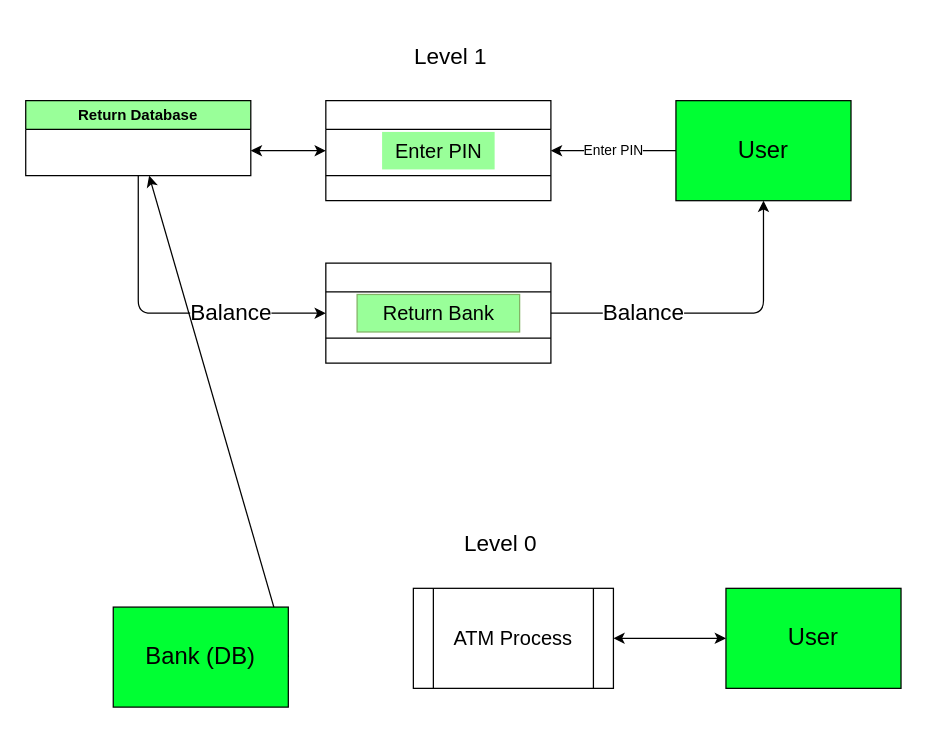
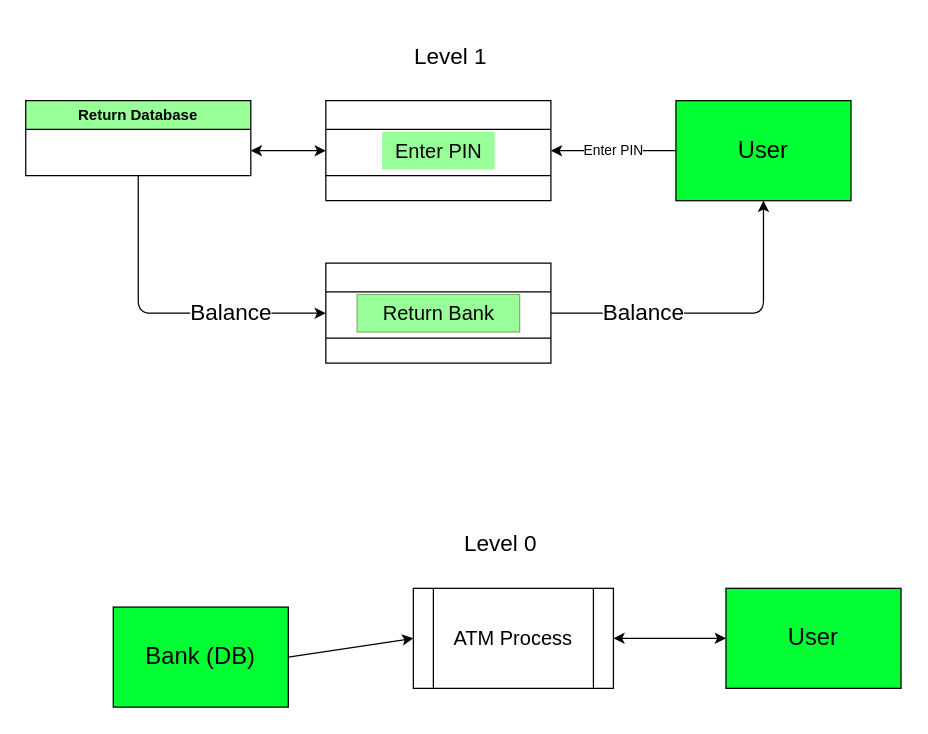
  <mxCell id="0" />
  <mxCell id="1" parent="0" />
  <mxCell id="2" value="&lt;font style=&quot;font-size: 18px;&quot;&gt;Balance&lt;/font&gt;" style="edgeStyle=elbowEdgeStyle;html=1;entryX=0;entryY=0.5;entryDx=0;entryDy=0;exitX=0.5;exitY=1;exitDx=0;exitDy=0;align=left;" edge="1" parent="1" source="3" target="10"><mxGeometry x="0.154" relative="1" as="geometry"><Array as="points"><mxPoint x="110" y="210" /></Array><mxPoint as="offset" /></mxGeometry></mxCell>
  <mxCell id="3" value="Return Database" style="swimlane;whiteSpace=wrap;html=1;fillColor=#99FF99;" vertex="1" parent="1"><mxGeometry x="20" y="80" width="180" height="60" as="geometry" /></mxCell>
  <mxCell id="4" value="" style="swimlane;whiteSpace=wrap;html=1;" vertex="1" parent="1"><mxGeometry x="260" y="80" width="180" height="80" as="geometry" /></mxCell>
  <mxCell id="5" value="&lt;font style=&quot;font-size: 16px;&quot;&gt;Enter PIN&lt;/font&gt;" style="text;html=1;align=center;verticalAlign=middle;resizable=0;points=[];autosize=1;strokeColor=none;fillColor=#99FF99;" vertex="1" parent="4"><mxGeometry x="45" y="25" width="90" height="30" as="geometry" /></mxCell>
  <mxCell id="6" value="" style="endArrow=none;html=1;entryX=1;entryY=0.75;entryDx=0;entryDy=0;exitX=0;exitY=0.75;exitDx=0;exitDy=0;" edge="1" parent="1" source="4" target="4"><mxGeometry width="50" height="50" relative="1" as="geometry"><mxPoint x="300" y="180" as="sourcePoint" /><mxPoint x="350" y="130" as="targetPoint" /></mxGeometry></mxCell>
  <mxCell id="7" value="" style="endArrow=classic;startArrow=classic;html=1;" edge="1" parent="1"><mxGeometry width="50" height="50" relative="1" as="geometry"><mxPoint x="200" y="120" as="sourcePoint" /><mxPoint x="260" y="120" as="targetPoint" /></mxGeometry></mxCell>
  <mxCell id="8" value="&lt;font style=&quot;font-size: 19px;&quot;&gt;User&lt;/font&gt;" style="rounded=0;whiteSpace=wrap;html=1;fillColor=#00FF33;" vertex="1" parent="1"><mxGeometry x="540" y="80" width="140" height="80" as="geometry" /></mxCell>
  <mxCell id="9" value="Enter PIN" style="endArrow=classic;html=1;entryX=1;entryY=0.5;entryDx=0;entryDy=0;" edge="1" parent="1" source="8" target="4"><mxGeometry width="50" height="50" relative="1" as="geometry"><mxPoint x="300" y="170" as="sourcePoint" /><mxPoint x="350" y="120" as="targetPoint" /></mxGeometry></mxCell>
  <mxCell id="10" value="" style="swimlane;whiteSpace=wrap;html=1;" vertex="1" parent="1"><mxGeometry x="260" y="210" width="180" height="80" as="geometry" /></mxCell>
  <mxCell id="11" value="&lt;font style=&quot;font-size: 16px;&quot;&gt;Return Bank&lt;/font&gt;" style="text;html=1;align=center;verticalAlign=middle;resizable=0;points=[];autosize=1;strokeColor=#82b366;fillColor=#99FF99;" vertex="1" parent="10"><mxGeometry x="25" y="25" width="130" height="30" as="geometry" /></mxCell>
  <mxCell id="12" value="" style="endArrow=none;html=1;entryX=1;entryY=0.75;entryDx=0;entryDy=0;exitX=0;exitY=0.75;exitDx=0;exitDy=0;" edge="1" parent="10"><mxGeometry width="50" height="50" relative="1" as="geometry"><mxPoint y="60" as="sourcePoint" /><mxPoint x="180" y="60" as="targetPoint" /></mxGeometry></mxCell>
  <mxCell id="13" value="&lt;font style=&quot;font-size: 18px;&quot;&gt;Balance&lt;/font&gt;" style="edgeStyle=elbowEdgeStyle;html=1;entryX=0.5;entryY=1;entryDx=0;entryDy=0;exitX=1;exitY=0.5;exitDx=0;exitDy=0;align=left;" edge="1" parent="1" source="10" target="8"><mxGeometry x="-0.692" relative="1" as="geometry"><mxPoint x="120" y="150" as="sourcePoint" /><mxPoint x="270" y="260" as="targetPoint" /><Array as="points"><mxPoint x="610" y="230" /></Array><mxPoint as="offset" /></mxGeometry></mxCell>
- <mxCell id="14" style="edgeStyle=none;html=1;exitX=1;exitY=0.5;exitDx=0;exitDy=0;" edge="1" parent="1" source="15" target="3"><mxGeometry relative="1" as="geometry" /></mxCell>
+ <mxCell id="14" style="edgeStyle=none;html=1;exitX=1;exitY=0.5;exitDx=0;exitDy=0;entryX=0;entryY=0.5;entryDx=0;entryDy=0;" edge="1" parent="1" source="15" target="16"><mxGeometry relative="1" as="geometry" /></mxCell>
  <mxCell id="15" value="&lt;font style=&quot;font-size: 19px;&quot;&gt;Bank (DB)&lt;/font&gt;" style="rounded=0;whiteSpace=wrap;html=1;fillColor=#00FF33;" vertex="1" parent="1"><mxGeometry x="90" y="485" width="140" height="80" as="geometry" /></mxCell>
  <mxCell id="16" value="&lt;font style=&quot;font-size: 16px;&quot;&gt;ATM Process&lt;/font&gt;" style="shape=process;whiteSpace=wrap;html=1;backgroundOutline=1;fillColor=#FFFFFF;" vertex="1" parent="1"><mxGeometry x="330" y="470" width="160" height="80" as="geometry" /></mxCell>
  <mxCell id="17" value="&lt;font style=&quot;font-size: 19px;&quot;&gt;User&lt;/font&gt;" style="rounded=0;whiteSpace=wrap;html=1;fillColor=#00FF33;" vertex="1" parent="1"><mxGeometry x="580" y="470" width="140" height="80" as="geometry" /></mxCell>
  <mxCell id="18" value="" style="endArrow=classic;startArrow=classic;html=1;exitX=1;exitY=0.5;exitDx=0;exitDy=0;entryX=0;entryY=0.5;entryDx=0;entryDy=0;" edge="1" parent="1" source="16" target="17"><mxGeometry width="50" height="50" relative="1" as="geometry"><mxPoint x="510" y="370" as="sourcePoint" /><mxPoint x="560" y="320" as="targetPoint" /></mxGeometry></mxCell>
  <mxCell id="19" value="&lt;font style=&quot;font-size: 18px;&quot;&gt;Level 1&lt;/font&gt;&lt;span style=&quot;font-family: monospace; font-size: 0px; text-align: start; text-wrap-mode: nowrap;&quot;&gt;%3CmxGraphModel%3E%3Croot%3E%3CmxCell%20id%3D%220%22%2F%3E%3CmxCell%20id%3D%221%22%20parent%3D%220%22%2F%3E%3CmxCell%20id%3D%222%22%20value%3D%22Level%200%22%20style%3D%22text%3Bhtml%3D1%3Balign%3Dcenter%3BverticalAlign%3Dmiddle%3BwhiteSpace%3Dwrap%3Brounded%3D0%3B%22%20vertex%3D%221%22%20parent%3D%221%22%3E%3CmxGeometry%20x%3D%22280%22%20y%3D%22585%22%20width%3D%2260%22%20height%3D%2230%22%20as%3D%22geometry%22%2F%3E%3C%2FmxCell%3E%3C%2Froot%3E%3C%2FmxGraphModel%3E&lt;/span&gt;" style="text;html=1;align=center;verticalAlign=middle;whiteSpace=wrap;rounded=0;" vertex="1" parent="1"><mxGeometry x="320" y="20" width="80" height="50" as="geometry" /></mxCell>
  <mxCell id="20" value="&lt;font style=&quot;font-size: 18px;&quot;&gt;Level 0&lt;/font&gt;&lt;span style=&quot;font-family: monospace; font-size: 0px; text-align: start; text-wrap-mode: nowrap;&quot;&gt;%3CmxGraphModel%3E%3Croot%3E%3CmxCell%20id%3D%220%22%2F%3E%3CmxCell%20id%3D%221%22%20parent%3D%220%22%2F%3E%3CmxCell%20id%3D%222%22%20value%3D%22Level%200%22%20style%3D%22text%3Bhtml%3D1%3Balign%3Dcenter%3BverticalAlign%3Dmiddle%3BwhiteSpace%3Dwrap%3Brounded%3D0%3B%22%20vertex%3D%221%22%20parent%3D%221%22%3E%3CmxGeometry%20x%3D%22280%22%20y%3D%22585%22%20width%3D%2260%22%20height%3D%2230%22%20as%3D%22geometry%22%2F%3E%3C%2FmxCell%3E%3C%2Froot%3E%3C%2FmxGraphModel%30-&lt;/span&gt;" style="text;html=1;align=center;verticalAlign=middle;whiteSpace=wrap;rounded=0;" vertex="1" parent="1"><mxGeometry x="360" y="410" width="80" height="50" as="geometry" /></mxCell>
